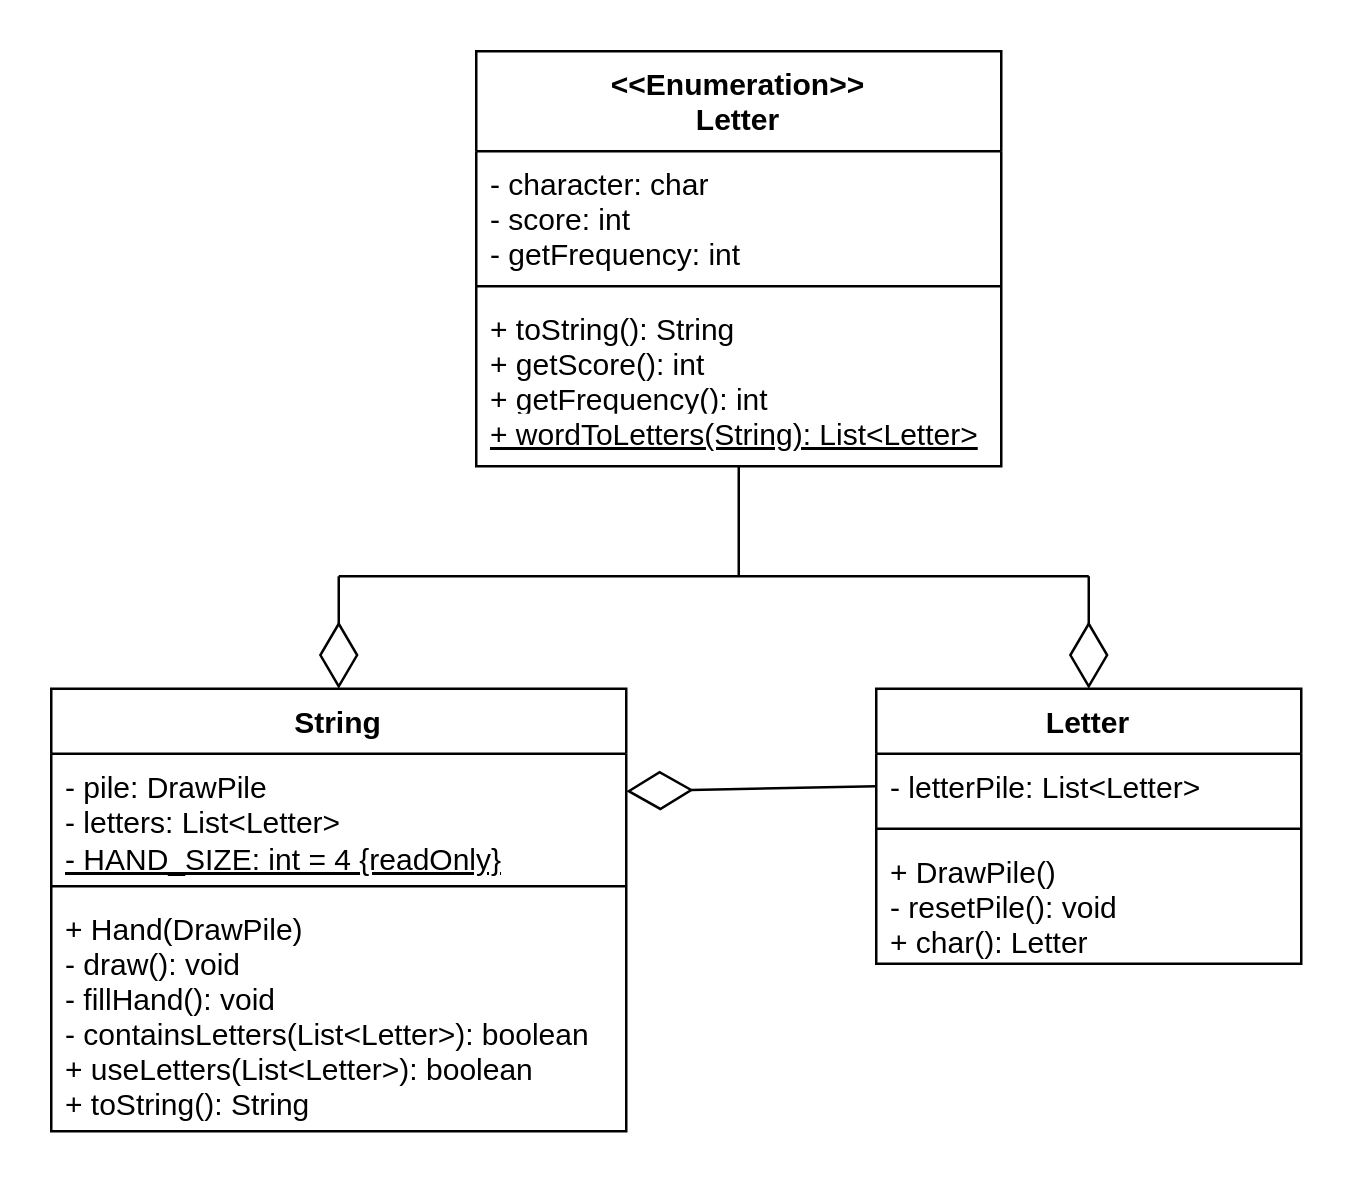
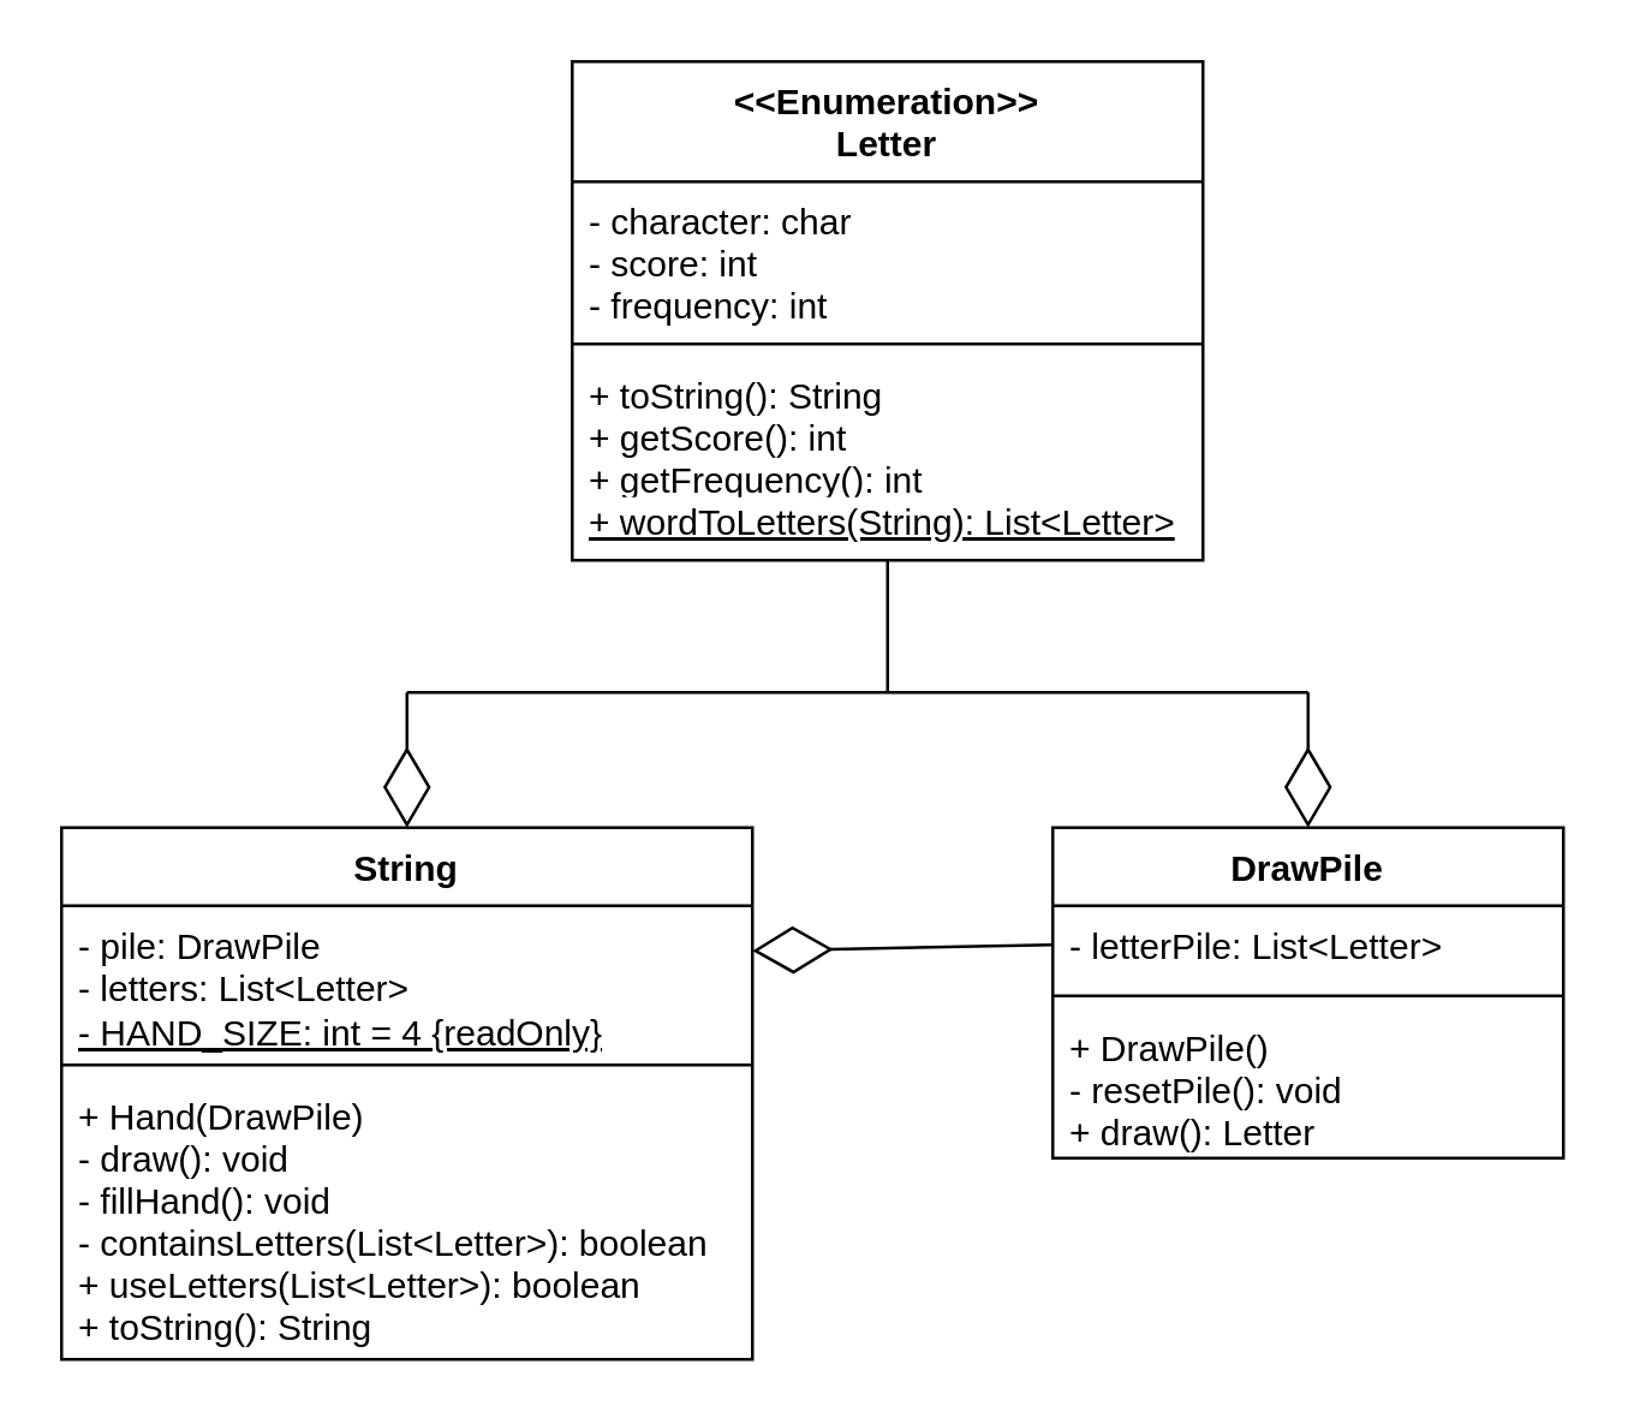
  <mxCell id="0" />
  <mxCell id="1" parent="0" />
- <mxCell id="2" value="Letter" style="swimlane;fontStyle=1;align=center;verticalAlign=top;childLayout=stackLayout;horizontal=1;startSize=26;horizontalStack=0;resizeParent=1;resizeParentMax=0;resizeLast=0;collapsible=1;marginBottom=0;" parent="1" vertex="1"><mxGeometry x="350" y="275" width="170" height="110" as="geometry" /></mxCell>
+ <mxCell id="2" value="DrawPile" style="swimlane;fontStyle=1;align=center;verticalAlign=top;childLayout=stackLayout;horizontal=1;startSize=26;horizontalStack=0;resizeParent=1;resizeParentMax=0;resizeLast=0;collapsible=1;marginBottom=0;" parent="1" vertex="1"><mxGeometry x="350" y="275" width="170" height="110" as="geometry" /></mxCell>
  <mxCell id="3" value="- letterPile: List&lt;Letter&gt;" style="text;strokeColor=none;fillColor=none;align=left;verticalAlign=top;spacingLeft=4;spacingRight=4;overflow=hidden;rotatable=0;points=[[0,0.5],[1,0.5]];portConstraint=eastwest;" parent="2" vertex="1"><mxGeometry y="26" width="170" height="26" as="geometry" /></mxCell>
  <mxCell id="4" value="" style="line;strokeWidth=1;fillColor=none;align=left;verticalAlign=middle;spacingTop=-1;spacingLeft=3;spacingRight=3;rotatable=0;labelPosition=right;points=[];portConstraint=eastwest;strokeColor=inherit;" parent="2" vertex="1"><mxGeometry y="52" width="170" height="8" as="geometry" /></mxCell>
- <mxCell id="5" value="+ DrawPile()&#10;- resetPile(): void&#10;+ char(): Letter" style="text;strokeColor=none;fillColor=none;align=left;verticalAlign=top;spacingLeft=4;spacingRight=4;overflow=hidden;rotatable=0;points=[[0,0.5],[1,0.5]];portConstraint=eastwest;" parent="2" vertex="1"><mxGeometry y="60" width="170" height="50" as="geometry" /></mxCell>
+ <mxCell id="5" value="+ DrawPile()&#10;- resetPile(): void&#10;+ draw(): Letter" style="text;strokeColor=none;fillColor=none;align=left;verticalAlign=top;spacingLeft=4;spacingRight=4;overflow=hidden;rotatable=0;points=[[0,0.5],[1,0.5]];portConstraint=eastwest;" parent="2" vertex="1"><mxGeometry y="60" width="170" height="50" as="geometry" /></mxCell>
  <mxCell id="6" style="edgeStyle=orthogonalEdgeStyle;rounded=0;orthogonalLoop=1;jettySize=auto;html=1;exitX=1;exitY=0.5;exitDx=0;exitDy=0;" parent="2" source="3" target="3" edge="1"><mxGeometry relative="1" as="geometry" /></mxCell>
  <mxCell id="7" value="String" style="swimlane;fontStyle=1;align=center;verticalAlign=top;childLayout=stackLayout;horizontal=1;startSize=26;horizontalStack=0;resizeParent=1;resizeParentMax=0;resizeLast=0;collapsible=1;marginBottom=0;" parent="1" vertex="1"><mxGeometry x="20" y="275" width="230" height="177" as="geometry" /></mxCell>
  <mxCell id="8" value="- pile: DrawPile&#10;- letters: List&lt;Letter&gt;" style="text;strokeColor=none;fillColor=none;align=left;verticalAlign=top;spacingLeft=4;spacingRight=4;overflow=hidden;rotatable=0;points=[[0,0.5],[1,0.5]];portConstraint=eastwest;" parent="7" vertex="1"><mxGeometry y="26" width="230" height="29" as="geometry" /></mxCell>
  <mxCell id="9" value="- HAND_SIZE: int = 4 {readOnly}" style="text;strokeColor=none;fillColor=none;align=left;verticalAlign=top;spacingLeft=4;spacingRight=4;overflow=hidden;rotatable=0;points=[[0,0.5],[1,0.5]];portConstraint=eastwest;fontStyle=4" vertex="1" parent="7"><mxGeometry y="55" width="230" height="20" as="geometry" /></mxCell>
  <mxCell id="10" value="" style="line;strokeWidth=1;fillColor=none;align=left;verticalAlign=middle;spacingTop=-1;spacingLeft=3;spacingRight=3;rotatable=0;labelPosition=right;points=[];portConstraint=eastwest;strokeColor=inherit;" parent="7" vertex="1"><mxGeometry y="75" width="230" height="8" as="geometry" /></mxCell>
  <mxCell id="11" value="+ Hand(DrawPile)&#10;- draw(): void&#10;- fillHand(): void&#10;- containsLetters(List&lt;Letter&gt;): boolean&#10;+ useLetters(List&lt;Letter&gt;): boolean&#10;+ toString(): String" style="text;strokeColor=none;fillColor=none;align=left;verticalAlign=top;spacingLeft=4;spacingRight=4;overflow=hidden;rotatable=0;points=[[0,0.5],[1,0.5]];portConstraint=eastwest;" parent="7" vertex="1"><mxGeometry y="83" width="230" height="94" as="geometry" /></mxCell>
  <mxCell id="12" value="" style="endArrow=diamondThin;endFill=0;endSize=24;html=1;rounded=0;snapToPoint=1;" parent="1" source="3" target="8" edge="1"><mxGeometry width="160" relative="1" as="geometry"><mxPoint x="355" y="340" as="sourcePoint" /><mxPoint x="515" y="340" as="targetPoint" /></mxGeometry></mxCell>
  <mxCell id="13" value="&lt;&lt;Enumeration&gt;&gt;&#10;Letter" style="swimlane;fontStyle=1;align=center;verticalAlign=top;childLayout=stackLayout;horizontal=1;startSize=40;horizontalStack=0;resizeParent=1;resizeParentMax=0;resizeLast=0;collapsible=1;marginBottom=0;strokeColor=default;whiteSpace=wrap;spacingBottom=2;" parent="1" vertex="1"><mxGeometry x="190" width="210" height="166" as="geometry" y="20"><mxRectangle x="370" y="220" width="140" height="40" as="alternateBounds" /></mxGeometry></mxCell>
- <mxCell id="14" value="- character: char&#10;- score: int&#10;- getFrequency: int" style="text;strokeColor=none;fillColor=none;align=left;verticalAlign=top;spacingLeft=4;spacingRight=4;overflow=hidden;rotatable=0;points=[[0,0.5],[1,0.5]];portConstraint=eastwest;" parent="13" vertex="1"><mxGeometry y="40" width="210" height="50" as="geometry" /></mxCell>
+ <mxCell id="14" value="- character: char&#10;- score: int&#10;- frequency: int" style="text;strokeColor=none;fillColor=none;align=left;verticalAlign=top;spacingLeft=4;spacingRight=4;overflow=hidden;rotatable=0;points=[[0,0.5],[1,0.5]];portConstraint=eastwest;" parent="13" vertex="1"><mxGeometry y="40" width="210" height="50" as="geometry" /></mxCell>
  <mxCell id="15" value="" style="line;strokeWidth=1;fillColor=none;align=left;verticalAlign=middle;spacingTop=-1;spacingLeft=3;spacingRight=3;rotatable=0;labelPosition=right;points=[];portConstraint=eastwest;strokeColor=inherit;" parent="13" vertex="1"><mxGeometry y="90" width="210" height="8" as="geometry" /></mxCell>
  <mxCell id="16" value="+ toString(): String&#10;+ getScore(): int&#10;+ getFrequency(): int&#10;" style="text;strokeColor=none;fillColor=none;align=left;verticalAlign=top;spacingLeft=4;spacingRight=4;overflow=hidden;rotatable=0;points=[[0,0.5],[1,0.5]];portConstraint=eastwest;" parent="13" vertex="1"><mxGeometry y="98" width="210" height="42" as="geometry" /></mxCell>
  <mxCell id="17" value="+ wordToLetters(String): List&lt;Letter&gt;" style="text;strokeColor=none;fillColor=none;align=left;verticalAlign=top;spacingLeft=4;spacingRight=4;overflow=hidden;rotatable=0;points=[[0,0.5],[1,0.5]];portConstraint=eastwest;fontStyle=4" parent="13" vertex="1"><mxGeometry y="140" width="210" height="26" as="geometry" /></mxCell>
  <mxCell id="18" value="" style="endArrow=diamondThin;endFill=0;endSize=24;html=1;rounded=0;" parent="1" target="7" edge="1"><mxGeometry width="160" relative="1" as="geometry"><mxPoint x="135" y="230" as="sourcePoint" /><mxPoint x="145" y="320" as="targetPoint" /></mxGeometry></mxCell>
  <mxCell id="19" value="" style="endArrow=none;html=1;rounded=0;" parent="1" edge="1"><mxGeometry width="50" height="50" relative="1" as="geometry"><mxPoint x="135" y="230" as="sourcePoint" /><mxPoint x="435" y="230" as="targetPoint" /></mxGeometry></mxCell>
  <mxCell id="20" value="" style="endArrow=diamondThin;endFill=0;endSize=24;html=1;rounded=0;" parent="1" target="2" edge="1"><mxGeometry width="160" relative="1" as="geometry"><mxPoint x="435" y="230" as="sourcePoint" /><mxPoint x="587.5" y="380" as="targetPoint" /></mxGeometry></mxCell>
  <mxCell id="21" value="" style="endArrow=none;html=1;rounded=0;" parent="1" target="17" edge="1"><mxGeometry width="50" height="50" relative="1" as="geometry"><mxPoint x="295" y="230" as="sourcePoint" /><mxPoint x="420" y="240" as="targetPoint" /></mxGeometry></mxCell>
